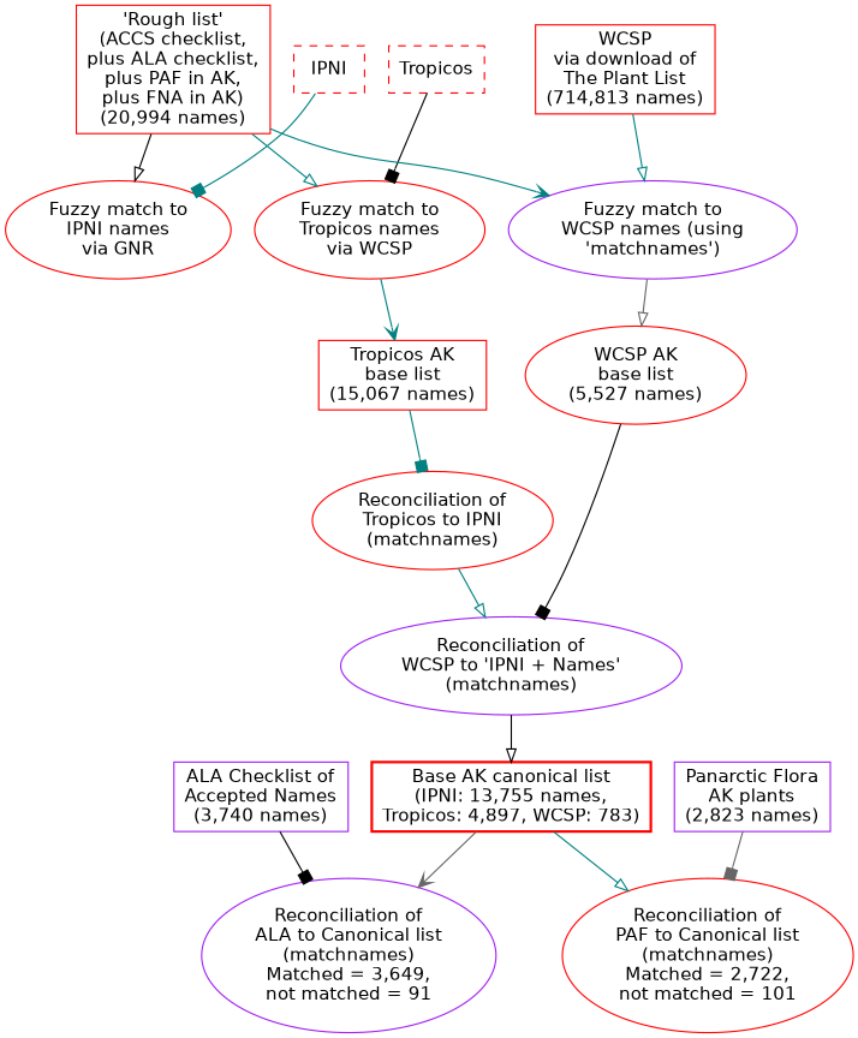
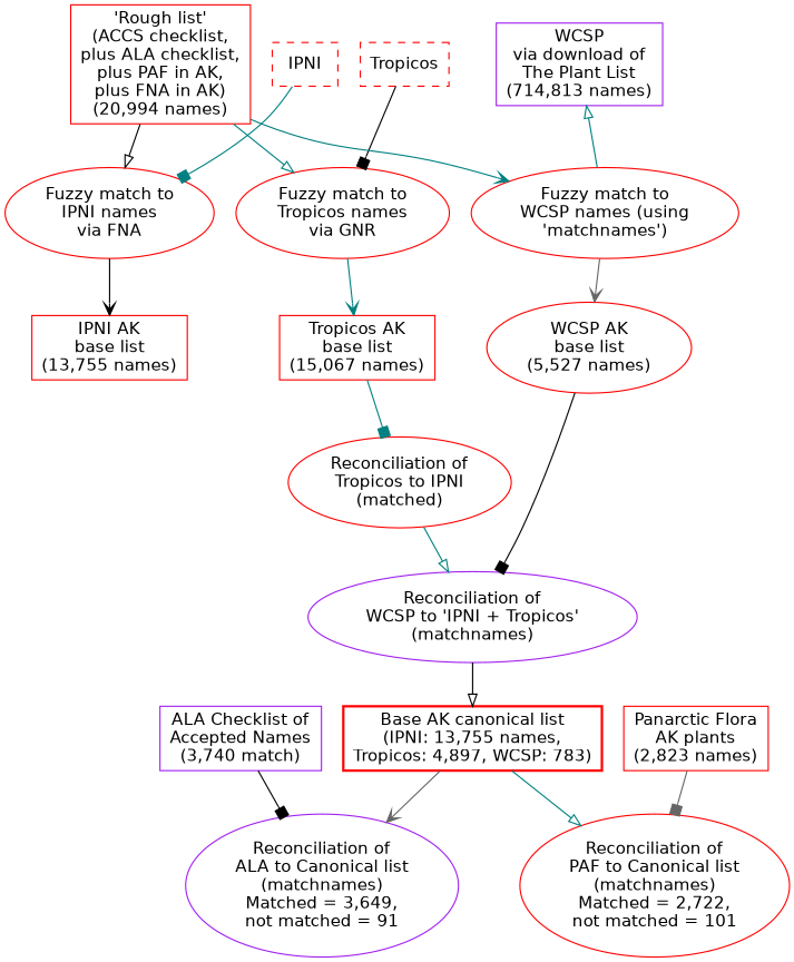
  digraph {
    newrank=true
    rankdir=TB
    node [color=red fontname=Helvetica shape=box]
    edge [arrowhead=onormal color=teal fontname=Courier]
-   n1 [label="WCSP\nvia download of\nThe Plant List\n(714,813 names)"]
+   n1 [color=purple label="WCSP\nvia download of\nThe Plant List\n(714,813 names)"]
    n2 [label=IPNI style=dashed]
    n3 [label=Tropicos style=dashed]
    n4 [label="'Rough list'\n(ACCS checklist,\nplus ALA checklist,\nplus PAF in AK,\nplus FNA in AK)\n(20,994 names)"]
    n5 [label="WCSP AK\nbase list\n(5,527 names)" shape=ellipse]
+   n6 [label="IPNI AK\nbase list\n(13,755 names)"]
    n7 [label="Tropicos AK\nbase list\n(15,067 names)"]
    n8 [label="Base AK canonical list\n(IPNI: 13,755 names,\nTropicos: 4,897, WCSP: 783)" style=bold]
-   n9 [color=purple label="ALA Checklist of\nAccepted Names\n(3,740 names)"]
-   n10 [color=purple label="Panarctic Flora\nAK plants\n(2,823 names)"]
-   n11 [color=purple label="Fuzzy match to\nWCSP names (using\n'matchnames')" shape=oval]
-   n12 [label="Fuzzy match to\nIPNI names\nvia GNR" shape=oval]
-   n13 [label="Fuzzy match to\nTropicos names\nvia WCSP" shape=oval]
-   n14 [color=purple label="Reconciliation of\nWCSP to 'IPNI + Names'\n(matchnames)" shape=oval]
-   n15 [label="Reconciliation of\nTropicos to IPNI\n(matchnames)" shape=oval]
+   n9 [color=purple label="ALA Checklist of\nAccepted Names\n(3,740 match)"]
+   n10 [label="Panarctic Flora\nAK plants\n(2,823 names)"]
+   n11 [label="Fuzzy match to\nWCSP names (using\n'matchnames')" shape=oval]
+   n12 [label="Fuzzy match to\nIPNI names\nvia FNA" shape=oval]
+   n13 [label="Fuzzy match to\nTropicos names\nvia GNR" shape=oval]
+   n14 [color=purple label="Reconciliation of\nWCSP to 'IPNI + Tropicos'\n(matchnames)" shape=oval]
+   n15 [label="Reconciliation of\nTropicos to IPNI\n(matched)" shape=oval]
    n16 [color=purple label="Reconciliation of\nALA to Canonical list\n(matchnames)\nMatched = 3,649,\nnot matched = 91" shape=oval]
    n17 [label="Reconciliation of\nPAF to Canonical list\n(matchnames)\nMatched = 2,722,\nnot matched = 101" shape=oval]
    subgraph sub_1 {
      rank=same
      n1
      n2
      n3
      n4
    }
    subgraph sub_2 {
      rank=same
      n5
+     n6
      n7
    }
    subgraph sub_3 {
      rank=same
      n8
      n9
      n10
    }
-   n1 -> n11
+   n11 -> n1
    n2 -> n3 [arrowhead=normal style=invis color=""]
    n2 -> n12 [arrowhead=box]
    n3 -> n1 [arrowhead=normal style=invis color=""]
    n3 -> n13 [arrowhead=box color=black]
    n4 -> n2 [arrowhead=normal style=invis color=""]
    n4 -> n11 [arrowhead=vee]
    n4 -> n12 [color=black]
    n4 -> n13
    n5 -> n14 [arrowhead=box color=black]
    n7 -> n15 [arrowhead=box]
    n8 -> n16 [arrowhead=vee color=gray40]
    n8 -> n17
    n9 -> n16 [arrowhead=box color=black]
    n10 -> n17 [arrowhead=box color=gray40]
-   n11 -> n5 [color=gray40]
+   n11 -> n5 [arrowhead=vee color=gray40]
+   n12 -> n6 [arrowhead=vee color=black]
    n13 -> n7 [arrowhead=vee]
    n14 -> n8 [color=black]
    n15 -> n14
  }
